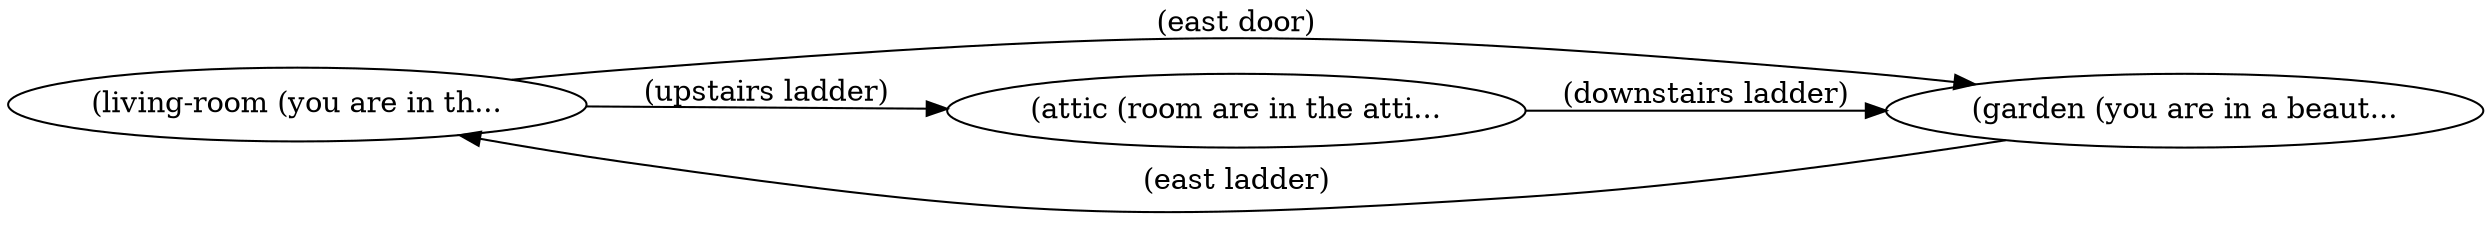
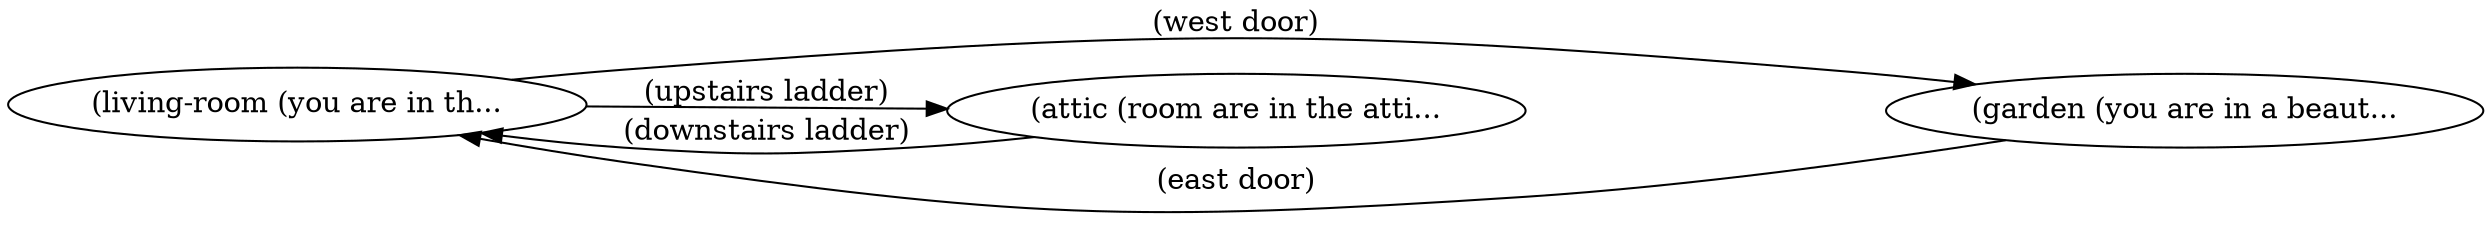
  digraph {
    rankdir=LR
    n1 [label="(living-room (you are in th..."]
    n2 [label="(garden (you are in a beaut..."]
    n3 [label="(attic (room are in the atti..."]
-   n1 -> n2 [label="(east door)"]
+   n1 -> n2 [label="(west door)"]
    n1 -> n3 [label="(upstairs ladder)"]
-   n2 -> n1 [label="(east ladder)"]
-   n3 -> n2 [label="(downstairs ladder)"]
+   n2 -> n1 [label="(east door)"]
+   n3 -> n1 [label="(downstairs ladder)"]
  }
